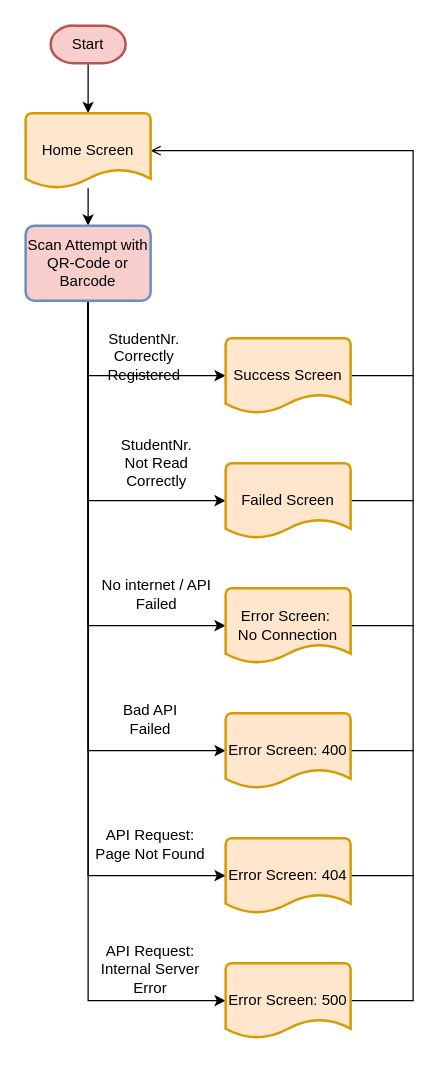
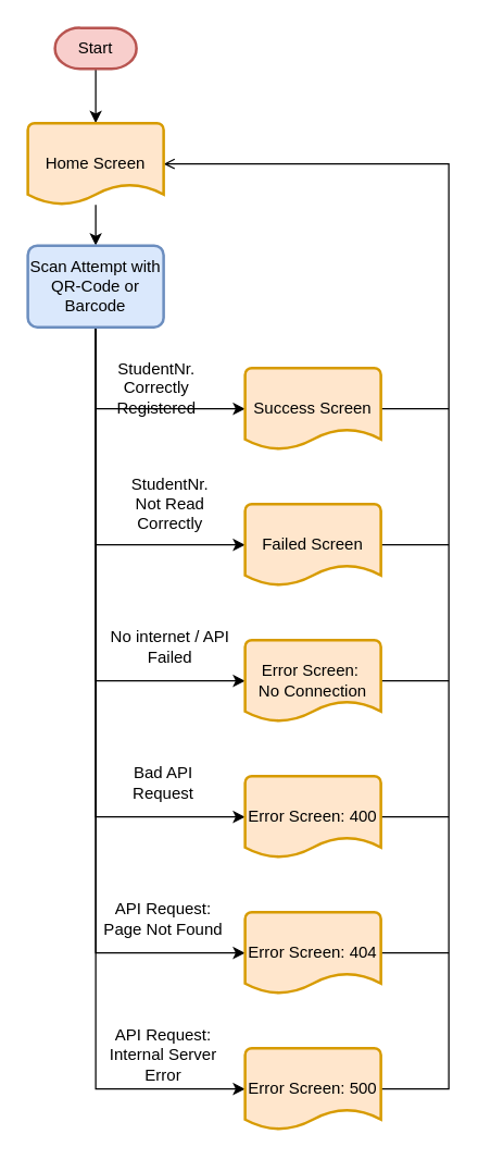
  <mxCell id="0" />
  <mxCell id="1" parent="0" />
  <mxCell id="2" style="edgeStyle=orthogonalEdgeStyle;rounded=0;orthogonalLoop=1;jettySize=auto;html=1;endArrow=classic;endFill=1;" parent="1" source="23" target="25" edge="1"><mxGeometry relative="1" as="geometry"><Array as="points"><mxPoint x="70" y="300" /></Array><mxPoint x="70" y="240" as="sourcePoint" /><mxPoint x="180" y="300" as="targetPoint" /></mxGeometry></mxCell>
  <mxCell id="3" style="edgeStyle=orthogonalEdgeStyle;rounded=0;orthogonalLoop=1;jettySize=auto;html=1;endArrow=classic;endFill=1;" parent="1" target="26" edge="1"><mxGeometry relative="1" as="geometry"><Array as="points"><mxPoint x="70" y="500" /></Array><mxPoint x="70" y="240" as="sourcePoint" /><mxPoint x="180" y="500" as="targetPoint" /></mxGeometry></mxCell>
  <mxCell id="4" style="edgeStyle=orthogonalEdgeStyle;rounded=0;orthogonalLoop=1;jettySize=auto;html=1;endArrow=classic;endFill=1;" parent="1" source="24" target="23" edge="1"><mxGeometry relative="1" as="geometry"><mxPoint x="70" y="150" as="sourcePoint" /><mxPoint x="70" y="180" as="targetPoint" /><Array as="points" /></mxGeometry></mxCell>
  <mxCell id="5" style="edgeStyle=orthogonalEdgeStyle;rounded=0;orthogonalLoop=1;jettySize=auto;html=1;endArrow=open;endFill=1;" parent="1" source="30" target="24" edge="1"><mxGeometry relative="1" as="geometry"><Array as="points"><mxPoint x="330" y="800" /><mxPoint x="330" y="120" /></Array><mxPoint x="280" y="800" as="sourcePoint" /><mxPoint x="120" y="130" as="targetPoint" /></mxGeometry></mxCell>
  <mxCell id="6" style="edgeStyle=orthogonalEdgeStyle;rounded=0;orthogonalLoop=1;jettySize=auto;html=1;endArrow=none;endFill=0;" parent="1" source="25" edge="1"><mxGeometry relative="1" as="geometry"><mxPoint x="330" y="300" as="targetPoint" /><mxPoint x="280" y="300" as="sourcePoint" /></mxGeometry></mxCell>
  <mxCell id="7" style="edgeStyle=orthogonalEdgeStyle;rounded=0;orthogonalLoop=1;jettySize=auto;html=1;endArrow=none;endFill=0;" parent="1" source="27" edge="1"><mxGeometry relative="1" as="geometry"><mxPoint x="330" y="400" as="targetPoint" /><mxPoint x="280" y="400" as="sourcePoint" /></mxGeometry></mxCell>
  <mxCell id="8" style="edgeStyle=orthogonalEdgeStyle;rounded=0;orthogonalLoop=1;jettySize=auto;html=1;endArrow=classic;endFill=1;" parent="1" source="23" edge="1"><mxGeometry relative="1" as="geometry"><mxPoint x="70" y="250" as="sourcePoint" /><Array as="points"><mxPoint x="70" y="600" /></Array><mxPoint x="180" y="600" as="targetPoint" /></mxGeometry></mxCell>
  <mxCell id="9" style="edgeStyle=orthogonalEdgeStyle;rounded=0;orthogonalLoop=1;jettySize=auto;html=1;endArrow=classic;endFill=1;" parent="1" source="23" target="27" edge="1"><mxGeometry relative="1" as="geometry"><mxPoint x="70" y="250" as="sourcePoint" /><Array as="points"><mxPoint x="70" y="400" /></Array><mxPoint x="180" y="400" as="targetPoint" /></mxGeometry></mxCell>
  <mxCell id="10" style="edgeStyle=orthogonalEdgeStyle;rounded=0;orthogonalLoop=1;jettySize=auto;html=1;endArrow=classic;endFill=1;" parent="1" source="23" target="29" edge="1"><mxGeometry relative="1" as="geometry"><mxPoint x="70" y="250" as="sourcePoint" /><Array as="points"><mxPoint x="70" y="700" /></Array><mxPoint x="180" y="700" as="targetPoint" /></mxGeometry></mxCell>
  <mxCell id="11" style="edgeStyle=orthogonalEdgeStyle;rounded=0;orthogonalLoop=1;jettySize=auto;html=1;endArrow=classic;endFill=1;" parent="1" source="23" target="30" edge="1"><mxGeometry relative="1" as="geometry"><mxPoint x="70" y="250" as="sourcePoint" /><Array as="points"><mxPoint x="70" y="800" /></Array><mxPoint x="180" y="800" as="targetPoint" /></mxGeometry></mxCell>
  <mxCell id="12" value="StudentNr. Correctly Registered" style="text;html=1;strokeColor=none;fillColor=none;align=center;verticalAlign=middle;whiteSpace=wrap;rounded=0;" parent="1" vertex="1"><mxGeometry x="75" y="270" width="80" height="30" as="geometry" /></mxCell>
  <mxCell id="13" value="StudentNr. Not Read Correctly" style="text;html=1;strokeColor=none;fillColor=none;align=center;verticalAlign=middle;whiteSpace=wrap;rounded=0;" parent="1" vertex="1"><mxGeometry x="95" y="350" width="60" height="40" as="geometry" /></mxCell>
  <mxCell id="14" style="edgeStyle=orthogonalEdgeStyle;rounded=0;orthogonalLoop=1;jettySize=auto;html=1;endArrow=none;endFill=0;" parent="1" edge="1"><mxGeometry relative="1" as="geometry"><mxPoint x="330" y="600" as="targetPoint" /><mxPoint x="280" y="600" as="sourcePoint" /></mxGeometry></mxCell>
- <mxCell id="15" value="Bad API Failed" style="text;html=1;strokeColor=none;fillColor=none;align=center;verticalAlign=middle;whiteSpace=wrap;rounded=0;" parent="1" vertex="1"><mxGeometry x="90" y="560" width="60" height="30" as="geometry" /></mxCell>
+ <mxCell id="15" value="Bad API Request" style="text;html=1;strokeColor=none;fillColor=none;align=center;verticalAlign=middle;whiteSpace=wrap;rounded=0;" parent="1" vertex="1"><mxGeometry x="90" y="560" width="60" height="30" as="geometry" /></mxCell>
  <mxCell id="16" style="edgeStyle=orthogonalEdgeStyle;rounded=0;orthogonalLoop=1;jettySize=auto;html=1;endArrow=none;endFill=0;" parent="1" source="26" edge="1"><mxGeometry relative="1" as="geometry"><mxPoint x="330" y="500" as="targetPoint" /><mxPoint x="280" y="500" as="sourcePoint" /></mxGeometry></mxCell>
  <mxCell id="17" value="No internet / API Failed" style="text;html=1;strokeColor=none;fillColor=none;align=center;verticalAlign=middle;whiteSpace=wrap;rounded=0;" parent="1" vertex="1"><mxGeometry x="80" y="460" width="90" height="30" as="geometry" /></mxCell>
  <mxCell id="18" style="edgeStyle=orthogonalEdgeStyle;rounded=0;orthogonalLoop=1;jettySize=auto;html=1;endArrow=none;endFill=0;" parent="1" source="29" edge="1"><mxGeometry relative="1" as="geometry"><mxPoint x="330" y="700" as="targetPoint" /><mxPoint x="280" y="700" as="sourcePoint" /></mxGeometry></mxCell>
  <mxCell id="19" value="API Request: Page Not Found" style="text;html=1;strokeColor=none;fillColor=none;align=center;verticalAlign=middle;whiteSpace=wrap;rounded=0;" parent="1" vertex="1"><mxGeometry x="75" y="660" width="90" height="30" as="geometry" /></mxCell>
  <mxCell id="20" value="API Request: Internal Server Error" style="text;html=1;strokeColor=none;fillColor=none;align=center;verticalAlign=middle;whiteSpace=wrap;rounded=0;" parent="1" vertex="1"><mxGeometry x="75" y="760" width="90" height="30" as="geometry" /></mxCell>
  <mxCell id="21" style="edgeStyle=orthogonalEdgeStyle;rounded=0;orthogonalLoop=1;jettySize=auto;html=1;" parent="1" source="22" target="24" edge="1"><mxGeometry relative="1" as="geometry"><mxPoint x="70" y="110" as="targetPoint" /></mxGeometry></mxCell>
  <mxCell id="22" value="Start" style="strokeWidth=2;html=1;shape=mxgraph.flowchart.terminator;whiteSpace=wrap;fillColor=#f8cecc;strokeColor=#b85450;" parent="1" vertex="1"><mxGeometry x="40" y="20" width="60" height="30" as="geometry" /></mxCell>
- <mxCell id="23" value="&lt;span&gt;Scan Attempt with QR-Code or Barcode&lt;/span&gt;" style="rounded=1;whiteSpace=wrap;html=1;absoluteArcSize=1;arcSize=14;strokeWidth=2;fillColor=#f8cecc;strokeColor=#6c8ebf;" parent="1" vertex="1"><mxGeometry x="20" y="180" width="100" height="60" as="geometry" /></mxCell>
+ <mxCell id="23" value="&lt;span&gt;Scan Attempt with QR-Code or Barcode&lt;/span&gt;" style="rounded=1;whiteSpace=wrap;html=1;absoluteArcSize=1;arcSize=14;strokeWidth=2;fillColor=#dae8fc;strokeColor=#6c8ebf;" parent="1" vertex="1"><mxGeometry x="20" y="180" width="100" height="60" as="geometry" /></mxCell>
  <mxCell id="24" value="&lt;span&gt;Home Screen&lt;/span&gt;" style="strokeWidth=2;html=1;shape=mxgraph.flowchart.document2;whiteSpace=wrap;size=0.25;fillColor=#ffe6cc;strokeColor=#d79b00;" parent="1" vertex="1"><mxGeometry x="20" y="90" width="100" height="60" as="geometry" /></mxCell>
  <mxCell id="25" value="Success Screen" style="strokeWidth=2;html=1;shape=mxgraph.flowchart.document2;whiteSpace=wrap;size=0.25;fillColor=#ffe6cc;strokeColor=#d79b00;" parent="1" vertex="1"><mxGeometry x="180" y="270" width="100" height="60" as="geometry" /></mxCell>
  <mxCell id="26" value="&lt;span&gt;Error Screen:&amp;nbsp;&lt;/span&gt;&lt;br&gt;&lt;span&gt;No Connection&lt;/span&gt;" style="strokeWidth=2;html=1;shape=mxgraph.flowchart.document2;whiteSpace=wrap;size=0.25;fillColor=#ffe6cc;strokeColor=#d79b00;" parent="1" vertex="1"><mxGeometry x="180" y="470" width="100" height="60" as="geometry" /></mxCell>
  <mxCell id="27" value="Failed Screen" style="strokeWidth=2;html=1;shape=mxgraph.flowchart.document2;whiteSpace=wrap;size=0.25;fillColor=#ffe6cc;strokeColor=#d79b00;" parent="1" vertex="1"><mxGeometry x="180" y="370" width="100" height="60" as="geometry" /></mxCell>
  <mxCell id="28" value="&lt;span&gt;Error Screen: 400&lt;/span&gt;" style="strokeWidth=2;html=1;shape=mxgraph.flowchart.document2;whiteSpace=wrap;size=0.25;fillColor=#ffe6cc;strokeColor=#d79b00;" parent="1" vertex="1"><mxGeometry x="180" y="570" width="100" height="60" as="geometry" /></mxCell>
  <mxCell id="29" value="&lt;span&gt;Error Screen: 404&lt;/span&gt;" style="strokeWidth=2;html=1;shape=mxgraph.flowchart.document2;whiteSpace=wrap;size=0.25;fillColor=#ffe6cc;strokeColor=#d79b00;" parent="1" vertex="1"><mxGeometry x="180" y="670" width="100" height="60" as="geometry" /></mxCell>
  <mxCell id="30" value="&lt;span&gt;Error Screen: 500&lt;/span&gt;" style="strokeWidth=2;html=1;shape=mxgraph.flowchart.document2;whiteSpace=wrap;size=0.25;fillColor=#ffe6cc;strokeColor=#d79b00;" parent="1" vertex="1"><mxGeometry x="180" y="770" width="100" height="60" as="geometry" /></mxCell>
